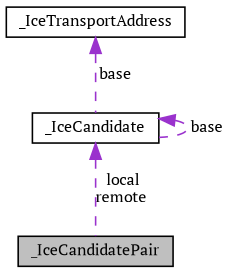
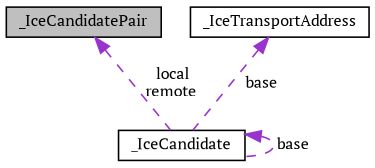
  digraph {
    fontname="PT Serif"
    node [color=black fillcolor=white fontname="PT Serif" fontsize=10 shape=record style=filled]
    edge [color=darkorchid3 dir=back fontname="PT Serif" fontsize=10 labelfontname=Helvetica labelfontsize=10 style=dashed]
    n1 [fillcolor=grey75 fontcolor=black height=0.2 label=_IceCandidatePair width=0.4]
    n2 [height=0.2 label=_IceCandidate width=0.4]
    n3 [height=0.2 label=_IceTransportAddress width=0.4]
-   n2 -> n1 [label=" local\nremote"]
+   n1 -> n2 [label=" local\nremote"]
    n2 -> n2 [label=" base"]
    n3 -> n2 [label=" base"]
  }
